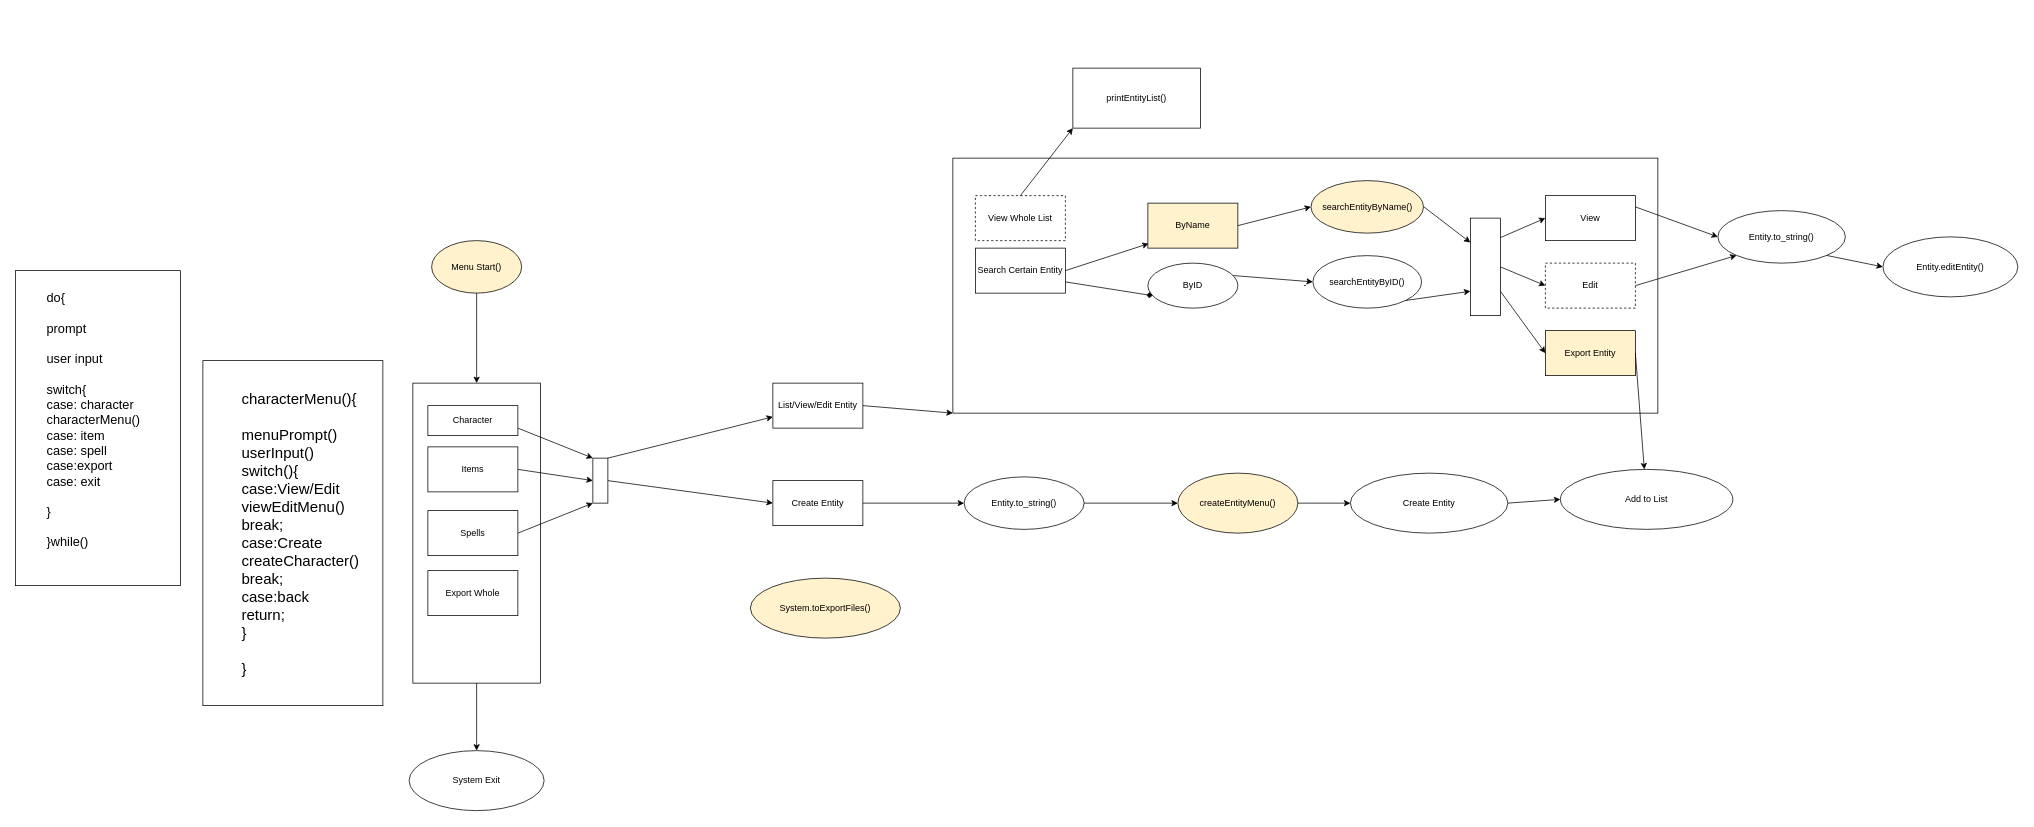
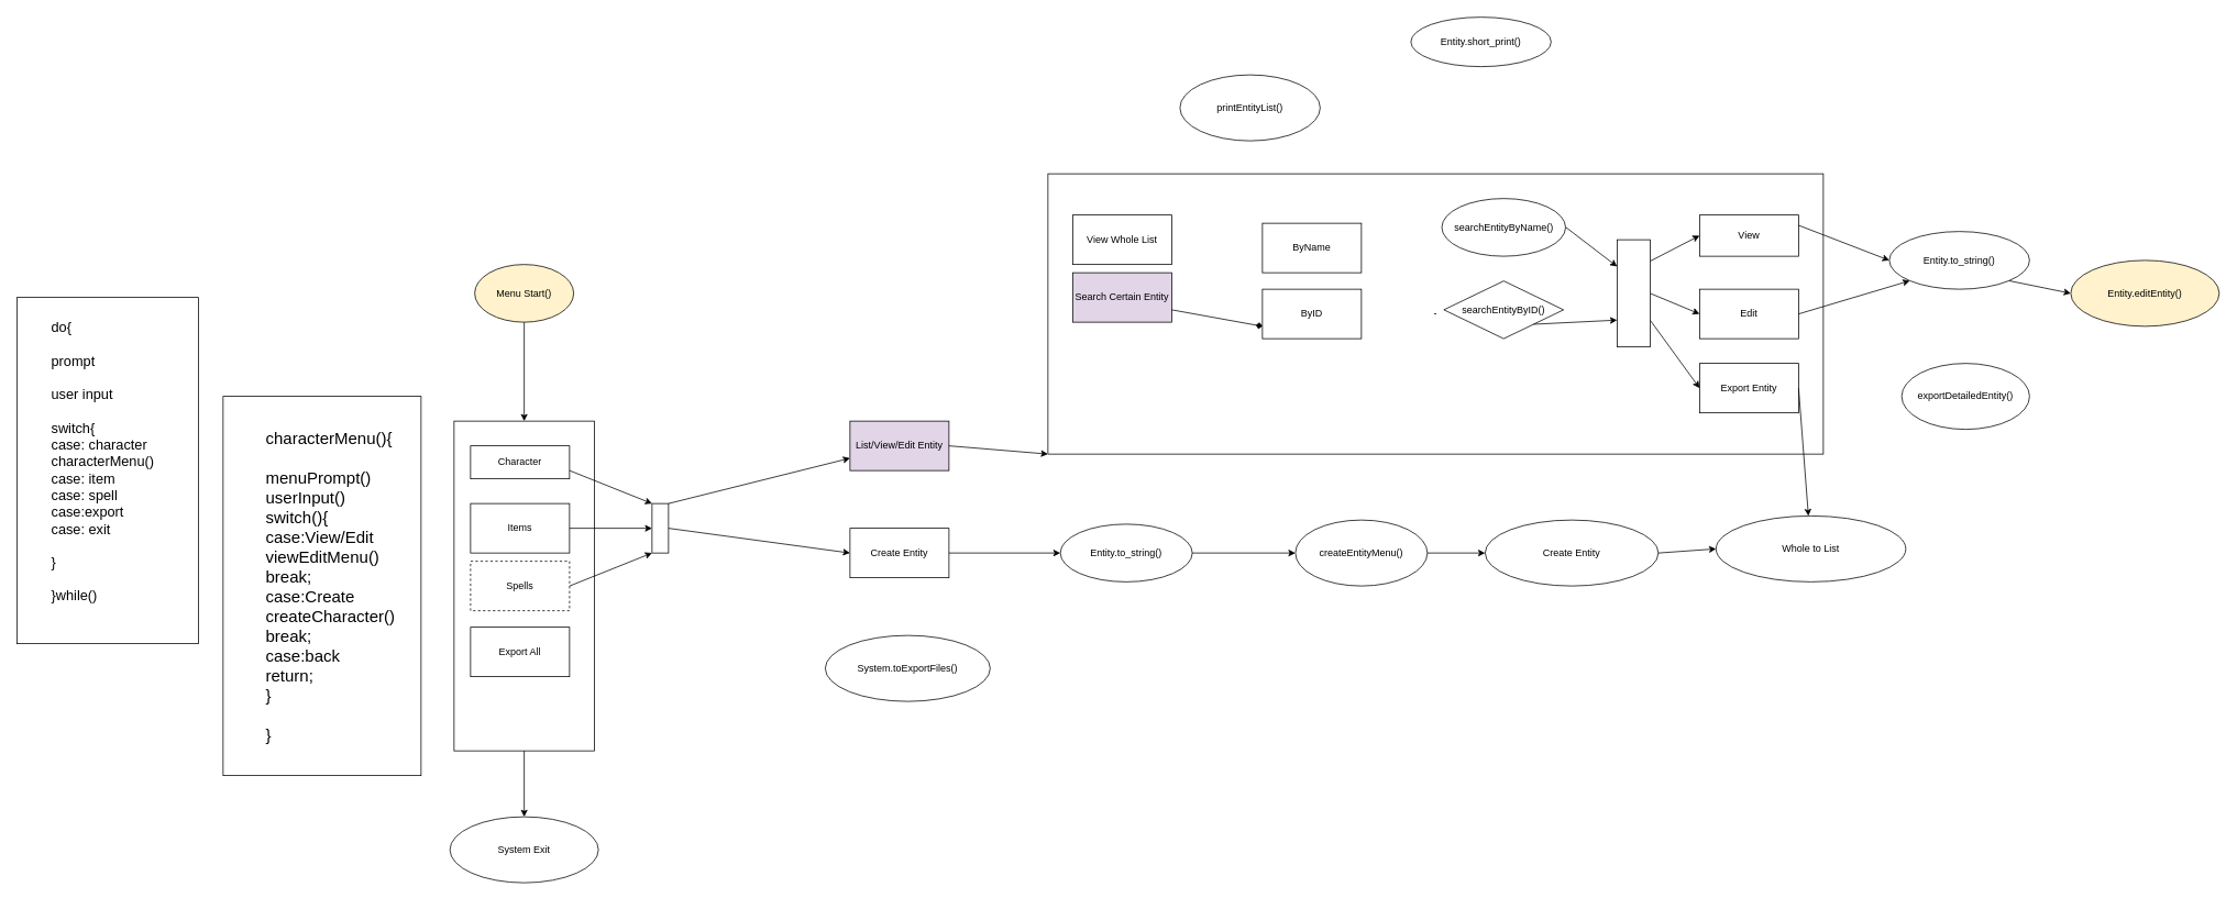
  <mxCell id="0" />
  <mxCell id="1" parent="0" />
  <mxCell id="2" value="" style="rounded=0;whiteSpace=wrap;html=1;strokeWidth=1;" vertex="1" parent="1"><mxGeometry x="270" y="480" width="240" height="460" as="geometry" /></mxCell>
  <mxCell id="3" value="" style="rounded=0;whiteSpace=wrap;html=1;strokeWidth=1;" vertex="1" parent="1"><mxGeometry x="20" y="360" width="220" height="420" as="geometry" /></mxCell>
  <mxCell id="4" value="" style="rounded=0;whiteSpace=wrap;html=1;" vertex="1" parent="1"><mxGeometry x="550" y="510" width="170" height="400" as="geometry" /></mxCell>
  <mxCell id="5" value="-" style="rounded=0;whiteSpace=wrap;html=1;" vertex="1" parent="1"><mxGeometry x="1270" y="210" width="940" height="340" as="geometry" /></mxCell>
  <mxCell id="6" value="Menu Start()" style="ellipse;whiteSpace=wrap;html=1;fillColor=#fff2cc;" vertex="1" parent="1"><mxGeometry x="575" y="320" width="120" height="70" as="geometry" /></mxCell>
  <mxCell id="7" value="Character" style="rounded=0;whiteSpace=wrap;html=1;" vertex="1" parent="1"><mxGeometry x="570" y="540" width="120" height="40" as="geometry" /></mxCell>
- <mxCell id="8" value="Items" style="rounded=0;whiteSpace=wrap;html=1;" vertex="1" parent="1"><mxGeometry x="570" y="595" width="120" height="60" as="geometry" /></mxCell>
- <mxCell id="9" value="Spells" style="rounded=0;whiteSpace=wrap;html=1;" vertex="1" parent="1"><mxGeometry x="570" y="680" width="120" height="60" as="geometry" /></mxCell>
+ <mxCell id="8" value="Items" style="rounded=0;whiteSpace=wrap;html=1;" vertex="1" parent="1"><mxGeometry x="570" y="610" width="120" height="60" as="geometry" /></mxCell>
+ <mxCell id="9" value="Spells" style="rounded=0;whiteSpace=wrap;html=1;dashed=1;" vertex="1" parent="1"><mxGeometry x="570" y="680" width="120" height="60" as="geometry" /></mxCell>
  <mxCell id="10" value="Create Entity" style="rounded=0;whiteSpace=wrap;html=1;" vertex="1" parent="1"><mxGeometry x="1030" y="640" width="120" height="60" as="geometry" /></mxCell>
- <mxCell id="11" value="Edit" style="rounded=0;whiteSpace=wrap;html=1;dashed=1;" vertex="1" parent="1"><mxGeometry x="2060" y="350" width="120" height="60" as="geometry" /></mxCell>
- <mxCell id="12" value="List/View/Edit Entity" style="rounded=0;whiteSpace=wrap;html=1;" vertex="1" parent="1"><mxGeometry x="1030" y="510" width="120" height="60" as="geometry" /></mxCell>
- <mxCell id="13" value="Export Whole" style="rounded=0;whiteSpace=wrap;html=1;" vertex="1" parent="1"><mxGeometry x="570" y="760" width="120" height="60" as="geometry" /></mxCell>
- <mxCell id="14" value="View Whole List" style="rounded=0;whiteSpace=wrap;html=1;dashed=1;" vertex="1" parent="1"><mxGeometry x="1300" y="260" width="120" height="60" as="geometry" /></mxCell>
- <mxCell id="15" value="Search Certain Entity" style="rounded=0;whiteSpace=wrap;html=1;" vertex="1" parent="1"><mxGeometry x="1300" y="330" width="120" height="60" as="geometry" /></mxCell>
- <mxCell id="16" value="ByName" style="rounded=0;whiteSpace=wrap;html=1;fillColor=#fff2cc;" vertex="1" parent="1"><mxGeometry x="1530" y="270" width="120" height="60" as="geometry" /></mxCell>
- <mxCell id="17" value="ByID" style="ellipse;whiteSpace=wrap;html=1;" vertex="1" parent="1"><mxGeometry x="1530" y="350" width="120" height="60" as="geometry" /></mxCell>
- <mxCell id="18" value="" style="endArrow=classic;html=1;exitX=1;exitY=0.5;exitDx=0;exitDy=0;entryX=0.008;entryY=0.9;entryDx=0;entryDy=0;entryPerimeter=0;" edge="1" parent="1" source="15" target="16"><mxGeometry width="50" height="50" relative="1" as="geometry"><mxPoint x="1100" y="520" as="sourcePoint" /><mxPoint x="1150" y="470" as="targetPoint" /></mxGeometry></mxCell>
+ <mxCell id="11" value="Edit" style="rounded=0;whiteSpace=wrap;html=1;" vertex="1" parent="1"><mxGeometry x="2060" y="350" width="120" height="60" as="geometry" /></mxCell>
+ <mxCell id="12" value="List/View/Edit Entity" style="rounded=0;whiteSpace=wrap;html=1;fillColor=#e1d5e7;" vertex="1" parent="1"><mxGeometry x="1030" y="510" width="120" height="60" as="geometry" /></mxCell>
+ <mxCell id="13" value="Export All" style="rounded=0;whiteSpace=wrap;html=1;" vertex="1" parent="1"><mxGeometry x="570" y="760" width="120" height="60" as="geometry" /></mxCell>
+ <mxCell id="14" value="View Whole List" style="rounded=0;whiteSpace=wrap;html=1;" vertex="1" parent="1"><mxGeometry x="1300" y="260" width="120" height="60" as="geometry" /></mxCell>
+ <mxCell id="15" value="Search Certain Entity" style="rounded=0;whiteSpace=wrap;html=1;fillColor=#e1d5e7;" vertex="1" parent="1"><mxGeometry x="1300" y="330" width="120" height="60" as="geometry" /></mxCell>
+ <mxCell id="16" value="ByName" style="rounded=0;whiteSpace=wrap;html=1;" vertex="1" parent="1"><mxGeometry x="1530" y="270" width="120" height="60" as="geometry" /></mxCell>
+ <mxCell id="17" value="ByID" style="whiteSpace=wrap;html=1;" vertex="1" parent="1"><mxGeometry x="1530" y="350" width="120" height="60" as="geometry" /></mxCell>
  <mxCell id="19" value="" style="endArrow=diamond;html=1;exitX=1;exitY=0.75;exitDx=0;exitDy=0;entryX=0;entryY=0.75;entryDx=0;entryDy=0;" edge="1" parent="1" source="15" target="17"><mxGeometry width="50" height="50" relative="1" as="geometry"><mxPoint x="1100" y="520" as="sourcePoint" /><mxPoint x="1150" y="470" as="targetPoint" /></mxGeometry></mxCell>
- <mxCell id="20" value="createEntityMenu()" style="ellipse;whiteSpace=wrap;html=1;fillColor=#fff2cc;" vertex="1" parent="1"><mxGeometry x="1570" y="630" width="160" height="80" as="geometry" /></mxCell>
- <mxCell id="21" value="searchEntityByName()" style="ellipse;whiteSpace=wrap;html=1;fillColor=#fff2cc;" vertex="1" parent="1"><mxGeometry x="1747.5" y="240" width="150" height="70" as="geometry" /></mxCell>
- <mxCell id="22" value="searchEntityByID()" style="ellipse;whiteSpace=wrap;html=1;" vertex="1" parent="1"><mxGeometry x="1750" y="340" width="145" height="70" as="geometry" /></mxCell>
- <mxCell id="23" value="" style="endArrow=classic;html=1;exitX=1;exitY=0.5;exitDx=0;exitDy=0;entryX=0;entryY=0.5;entryDx=0;entryDy=0;" edge="1" parent="1" source="16" target="21"><mxGeometry width="50" height="50" relative="1" as="geometry"><mxPoint x="1490" y="520" as="sourcePoint" /><mxPoint x="1540" y="470" as="targetPoint" /></mxGeometry></mxCell>
- <mxCell id="24" value="" style="endArrow=classic;html=1;exitX=1;exitY=0.25;exitDx=0;exitDy=0;entryX=0;entryY=0.5;entryDx=0;entryDy=0;" edge="1" parent="1" source="17" target="22"><mxGeometry width="50" height="50" relative="1" as="geometry"><mxPoint x="1490" y="520" as="sourcePoint" /><mxPoint x="1540" y="470" as="targetPoint" /></mxGeometry></mxCell>
+ <mxCell id="20" value="createEntityMenu()" style="ellipse;whiteSpace=wrap;html=1;" vertex="1" parent="1"><mxGeometry x="1570" y="630" width="160" height="80" as="geometry" /></mxCell>
+ <mxCell id="21" value="searchEntityByName()" style="ellipse;whiteSpace=wrap;html=1;" vertex="1" parent="1"><mxGeometry x="1747.5" y="240" width="150" height="70" as="geometry" /></mxCell>
+ <mxCell id="22" value="searchEntityByID()" style="rhombus;whiteSpace=wrap;html=1;" vertex="1" parent="1"><mxGeometry x="1750" y="340" width="145" height="70" as="geometry" /></mxCell>
  <mxCell id="25" value="" style="endArrow=classic;html=1;exitX=1;exitY=0.5;exitDx=0;exitDy=0;entryX=0;entryY=1;entryDx=0;entryDy=0;" edge="1" parent="1" source="12" target="5"><mxGeometry width="50" height="50" relative="1" as="geometry"><mxPoint x="1490" y="520" as="sourcePoint" /><mxPoint x="1540" y="470" as="targetPoint" /></mxGeometry></mxCell>
  <mxCell id="26" value="" style="endArrow=classic;html=1;exitX=1;exitY=0.5;exitDx=0;exitDy=0;entryX=0;entryY=0.5;entryDx=0;entryDy=0;" edge="1" parent="1" source="10" target="37"><mxGeometry width="50" height="50" relative="1" as="geometry"><mxPoint x="1490" y="520" as="sourcePoint" /><mxPoint x="1540" y="470" as="targetPoint" /></mxGeometry></mxCell>
- <mxCell id="27" value="View" style="rounded=0;whiteSpace=wrap;html=1;" vertex="1" parent="1"><mxGeometry x="2060" y="260" width="120" height="60" as="geometry" /></mxCell>
+ <mxCell id="27" value="View" style="rounded=0;whiteSpace=wrap;html=1;" vertex="1" parent="1"><mxGeometry x="2060" y="260" width="120" height="50" as="geometry" /></mxCell>
  <mxCell id="28" value="" style="endArrow=classic;html=1;entryX=0;entryY=0.5;entryDx=0;entryDy=0;exitX=1;exitY=0.2;exitDx=0;exitDy=0;exitPerimeter=0;" edge="1" parent="1" source="53" target="27"><mxGeometry width="50" height="50" relative="1" as="geometry"><mxPoint x="1710" y="470" as="sourcePoint" /><mxPoint x="1760" y="420" as="targetPoint" /></mxGeometry></mxCell>
  <mxCell id="29" value="" style="endArrow=classic;html=1;entryX=0;entryY=0.5;entryDx=0;entryDy=0;exitX=1;exitY=0.5;exitDx=0;exitDy=0;" edge="1" parent="1" source="53" target="11"><mxGeometry width="50" height="50" relative="1" as="geometry"><mxPoint x="1710" y="470" as="sourcePoint" /><mxPoint x="1760" y="420" as="targetPoint" /></mxGeometry></mxCell>
  <mxCell id="30" value="" style="endArrow=classic;html=1;entryX=0;entryY=0.75;entryDx=0;entryDy=0;exitX=1;exitY=1;exitDx=0;exitDy=0;" edge="1" parent="1" source="22" target="53"><mxGeometry width="50" height="50" relative="1" as="geometry"><mxPoint x="1710" y="470" as="sourcePoint" /><mxPoint x="1760" y="420" as="targetPoint" /></mxGeometry></mxCell>
  <mxCell id="31" value="" style="endArrow=classic;html=1;entryX=0;entryY=0.25;entryDx=0;entryDy=0;" edge="1" parent="1" target="53"><mxGeometry width="50" height="50" relative="1" as="geometry"><mxPoint x="1898" y="275" as="sourcePoint" /><mxPoint x="1760" y="420" as="targetPoint" /></mxGeometry></mxCell>
  <mxCell id="32" value="Entity.to_string()" style="ellipse;whiteSpace=wrap;html=1;" vertex="1" parent="1"><mxGeometry x="2290" y="280" width="170" height="70" as="geometry" /></mxCell>
- <mxCell id="33" value="Entity.editEntity()" style="ellipse;whiteSpace=wrap;html=1;" vertex="1" parent="1"><mxGeometry x="2510" y="315" width="180" height="80" as="geometry" /></mxCell>
+ <mxCell id="33" value="Entity.editEntity()" style="ellipse;whiteSpace=wrap;html=1;fillColor=#fff2cc;" vertex="1" parent="1"><mxGeometry x="2510" y="315" width="180" height="80" as="geometry" /></mxCell>
  <mxCell id="34" value="" style="endArrow=classic;html=1;exitX=1;exitY=0.5;exitDx=0;exitDy=0;entryX=0;entryY=1;entryDx=0;entryDy=0;" edge="1" parent="1" source="11" target="32"><mxGeometry width="50" height="50" relative="1" as="geometry"><mxPoint x="1860" y="470" as="sourcePoint" /><mxPoint x="2250" y="380" as="targetPoint" /></mxGeometry></mxCell>
  <mxCell id="35" value="" style="endArrow=classic;html=1;entryX=0;entryY=0.5;entryDx=0;entryDy=0;exitX=1;exitY=0.25;exitDx=0;exitDy=0;" edge="1" parent="1" source="27" target="32"><mxGeometry width="50" height="50" relative="1" as="geometry"><mxPoint x="1860" y="470" as="sourcePoint" /><mxPoint x="1910" y="420" as="targetPoint" /></mxGeometry></mxCell>
  <mxCell id="36" value="" style="endArrow=classic;html=1;entryX=0;entryY=0.5;entryDx=0;entryDy=0;exitX=1;exitY=1;exitDx=0;exitDy=0;" edge="1" parent="1" source="32" target="33"><mxGeometry width="50" height="50" relative="1" as="geometry"><mxPoint x="2370" y="380" as="sourcePoint" /><mxPoint x="1910" y="420" as="targetPoint" /></mxGeometry></mxCell>
  <mxCell id="37" value="Entity.to_string()" style="ellipse;whiteSpace=wrap;html=1;" vertex="1" parent="1"><mxGeometry x="1285" y="635" width="160" height="70" as="geometry" /></mxCell>
  <mxCell id="38" value="" style="endArrow=classic;html=1;exitX=1;exitY=0.5;exitDx=0;exitDy=0;entryX=0;entryY=0.5;entryDx=0;entryDy=0;" edge="1" parent="1" source="37" target="20"><mxGeometry width="50" height="50" relative="1" as="geometry"><mxPoint x="1730" y="470" as="sourcePoint" /><mxPoint x="1780" y="420" as="targetPoint" /></mxGeometry></mxCell>
  <mxCell id="39" value="" style="rounded=0;whiteSpace=wrap;html=1;" vertex="1" parent="1"><mxGeometry x="790" y="610" width="20" height="60" as="geometry" /></mxCell>
  <mxCell id="40" value="" style="endArrow=classic;html=1;entryX=0;entryY=1;entryDx=0;entryDy=0;exitX=1;exitY=0.5;exitDx=0;exitDy=0;" edge="1" parent="1" source="9" target="39"><mxGeometry width="50" height="50" relative="1" as="geometry"><mxPoint x="1220" y="760" as="sourcePoint" /><mxPoint x="1270" y="710" as="targetPoint" /></mxGeometry></mxCell>
  <mxCell id="41" value="" style="endArrow=classic;html=1;exitX=1;exitY=0.5;exitDx=0;exitDy=0;entryX=0;entryY=0.5;entryDx=0;entryDy=0;" edge="1" parent="1" source="8" target="39"><mxGeometry width="50" height="50" relative="1" as="geometry"><mxPoint x="1220" y="760" as="sourcePoint" /><mxPoint x="1270" y="710" as="targetPoint" /></mxGeometry></mxCell>
  <mxCell id="42" value="" style="endArrow=classic;html=1;exitX=1;exitY=0.75;exitDx=0;exitDy=0;entryX=0;entryY=0;entryDx=0;entryDy=0;" edge="1" parent="1" source="7" target="39"><mxGeometry width="50" height="50" relative="1" as="geometry"><mxPoint x="1220" y="760" as="sourcePoint" /><mxPoint x="1270" y="710" as="targetPoint" /></mxGeometry></mxCell>
  <mxCell id="43" value="" style="endArrow=classic;html=1;entryX=0;entryY=0.75;entryDx=0;entryDy=0;exitX=1;exitY=0;exitDx=0;exitDy=0;" edge="1" parent="1" source="39" target="12"><mxGeometry width="50" height="50" relative="1" as="geometry"><mxPoint x="1070" y="770" as="sourcePoint" /><mxPoint x="1120" y="720" as="targetPoint" /></mxGeometry></mxCell>
  <mxCell id="44" value="" style="endArrow=classic;html=1;entryX=0;entryY=0.5;entryDx=0;entryDy=0;exitX=1;exitY=0.5;exitDx=0;exitDy=0;" edge="1" parent="1" source="39" target="10"><mxGeometry width="50" height="50" relative="1" as="geometry"><mxPoint x="1070" y="770" as="sourcePoint" /><mxPoint x="1120" y="720" as="targetPoint" /></mxGeometry></mxCell>
  <mxCell id="45" value="" style="endArrow=classic;html=1;exitX=0.5;exitY=1;exitDx=0;exitDy=0;entryX=0.5;entryY=0;entryDx=0;entryDy=0;" edge="1" parent="1" source="6" target="4"><mxGeometry width="50" height="50" relative="1" as="geometry"><mxPoint y="590" as="sourcePoint" x="1020" /><mxPoint x="1070" y="540" as="targetPoint" /></mxGeometry></mxCell>
- <mxCell id="46" value="printEntityList()" style="whiteSpace=wrap;html=1;rounded=0;" vertex="1" parent="1"><mxGeometry x="1430" y="90" width="170" height="80" as="geometry" /></mxCell>
- <mxCell id="48" value="" style="endArrow=classic;html=1;exitX=0.5;exitY=0;exitDx=0;exitDy=0;entryX=0;entryY=1;entryDx=0;entryDy=0;" edge="1" parent="1" source="14" target="46"><mxGeometry width="50" height="50" relative="1" as="geometry"><mxPoint x="1790" y="290" as="sourcePoint" /><mxPoint x="1840" y="240" as="targetPoint" /></mxGeometry></mxCell>
- <mxCell id="49" value="Export Entity" style="rounded=0;whiteSpace=wrap;html=1;fillColor=#fff2cc;" vertex="1" parent="1"><mxGeometry x="2060" y="440" width="120" height="60" as="geometry" /></mxCell>
+ <mxCell id="46" value="printEntityList()" style="ellipse;whiteSpace=wrap;html=1;" vertex="1" parent="1"><mxGeometry x="1430" y="90" width="170" height="80" as="geometry" /></mxCell>
+ <mxCell id="47" value="Entity.short_print()" style="ellipse;whiteSpace=wrap;html=1;" vertex="1" parent="1"><mxGeometry x="1710" y="20" width="170" height="60" as="geometry" /></mxCell>
+ <mxCell id="49" value="Export Entity" style="rounded=0;whiteSpace=wrap;html=1;" vertex="1" parent="1"><mxGeometry x="2060" y="440" width="120" height="60" as="geometry" /></mxCell>
+ <mxCell id="50" value="exportDetailedEntity()" style="ellipse;whiteSpace=wrap;html=1;" vertex="1" parent="1"><mxGeometry x="2305" y="440" width="155" height="80" as="geometry" /></mxCell>
  <mxCell id="51" value="" style="endArrow=classic;html=1;exitX=1;exitY=0.5;exitDx=0;exitDy=0;" edge="1" parent="1" source="49" target="56"><mxGeometry width="50" height="50" relative="1" as="geometry"><mxPoint x="2020" y="390" as="sourcePoint" /><mxPoint x="2070" y="340" as="targetPoint" /></mxGeometry></mxCell>
  <mxCell id="52" value="" style="endArrow=classic;html=1;entryX=0;entryY=0.5;entryDx=0;entryDy=0;exitX=1;exitY=0.75;exitDx=0;exitDy=0;" edge="1" parent="1" source="53" target="49"><mxGeometry width="50" height="50" relative="1" as="geometry"><mxPoint x="2020" y="390" as="sourcePoint" /><mxPoint x="2070" y="340" as="targetPoint" /></mxGeometry></mxCell>
  <mxCell id="53" value="" style="rounded=0;whiteSpace=wrap;html=1;" vertex="1" parent="1"><mxGeometry x="1960" y="290" width="40" height="130" as="geometry" /></mxCell>
- <mxCell id="54" value="System.toExportFiles()" style="ellipse;whiteSpace=wrap;html=1;fillColor=#fff2cc;" vertex="1" parent="1"><mxGeometry x="1000" y="770" width="200" height="80" as="geometry" /></mxCell>
+ <mxCell id="54" value="System.toExportFiles()" style="ellipse;whiteSpace=wrap;html=1;" vertex="1" parent="1"><mxGeometry x="1000" y="770" width="200" height="80" as="geometry" /></mxCell>
  <mxCell id="55" value="Create Entity" style="ellipse;whiteSpace=wrap;html=1;" vertex="1" parent="1"><mxGeometry x="1800" y="630" width="210" height="80" as="geometry" /></mxCell>
- <mxCell id="56" value="Add to List" style="ellipse;whiteSpace=wrap;html=1;" vertex="1" parent="1"><mxGeometry x="2080" y="625" width="230" height="80" as="geometry" /></mxCell>
+ <mxCell id="56" value="Whole to List" style="ellipse;whiteSpace=wrap;html=1;" vertex="1" parent="1"><mxGeometry x="2080" y="625" width="230" height="80" as="geometry" /></mxCell>
  <mxCell id="57" value="" style="endArrow=classic;html=1;entryX=0;entryY=0.5;entryDx=0;entryDy=0;exitX=1;exitY=0.5;exitDx=0;exitDy=0;" edge="1" parent="1" source="20" target="55"><mxGeometry width="50" height="50" relative="1" as="geometry"><mxPoint x="1570" y="810" as="sourcePoint" /><mxPoint x="1620" y="760" as="targetPoint" /></mxGeometry></mxCell>
  <mxCell id="58" value="" style="endArrow=classic;html=1;entryX=0;entryY=0.5;entryDx=0;entryDy=0;exitX=1;exitY=0.5;exitDx=0;exitDy=0;" edge="1" parent="1" source="55" target="56"><mxGeometry width="50" height="50" relative="1" as="geometry"><mxPoint x="1570" y="810" as="sourcePoint" /><mxPoint x="1620" y="760" as="targetPoint" /></mxGeometry></mxCell>
- <mxCell id="59" value="System Exit" style="ellipse;whiteSpace=wrap;html=1;" vertex="1" parent="1"><mxGeometry x="545" y="1000" width="180" height="80" as="geometry" /></mxCell>
+ <mxCell id="59" value="System Exit" style="ellipse;whiteSpace=wrap;html=1;" vertex="1" parent="1"><mxGeometry x="545" y="990" width="180" height="80" as="geometry" /></mxCell>
  <mxCell id="60" value="" style="endArrow=classic;html=1;entryX=0.5;entryY=0;entryDx=0;entryDy=0;exitX=0.5;exitY=1;exitDx=0;exitDy=0;" edge="1" parent="1" source="4" target="59"><mxGeometry width="50" height="50" relative="1" as="geometry"><mxPoint x="1090" y="810" as="sourcePoint" /><mxPoint x="1140" y="760" as="targetPoint" /></mxGeometry></mxCell>
  <mxCell id="61" value="&lt;font style=&quot;font-size: 17px&quot;&gt;do{&lt;br&gt;&lt;br&gt;prompt&lt;br&gt;&lt;br&gt;user input&lt;br&gt;&lt;br&gt;switch{&lt;br&gt;case: character&lt;br&gt;characterMenu()&lt;br&gt;case: item&lt;br&gt;case: spell&lt;br&gt;case:export&lt;br&gt;case: exit&lt;br&gt;&lt;br&gt;}&lt;br&gt;&lt;br&gt;}while()&lt;/font&gt;" style="text;html=1;align=left;verticalAlign=middle;resizable=0;points=[];autosize=1;strokeColor=none;strokeWidth=1;" vertex="1" parent="1"><mxGeometry x="60" y="430" width="140" height="260" as="geometry" /></mxCell>
  <mxCell id="62" value="&lt;font style=&quot;font-size: 20px&quot;&gt;characterMenu(){&lt;br&gt;&lt;br&gt;menuPrompt()&lt;br&gt;userInput()&lt;br&gt;switch(){&lt;br&gt;case:View/Edit&lt;br&gt;viewEditMenu()&lt;br&gt;break;&lt;br&gt;case:Create&lt;br&gt;createCharacter()&lt;br&gt;break;&lt;br&gt;case:back&lt;br&gt;return;&lt;br&gt;}&lt;br&gt;&lt;br&gt;}&lt;/font&gt;" style="text;html=1;align=left;verticalAlign=middle;resizable=0;points=[];autosize=1;strokeColor=none;" vertex="1" parent="1"><mxGeometry x="320" y="570" width="170" height="280" as="geometry" /></mxCell>
